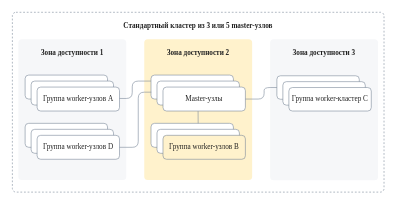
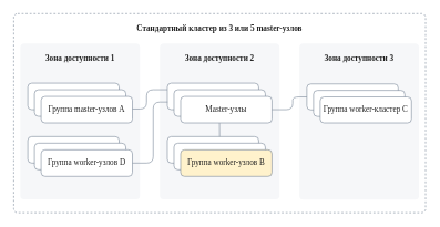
  <mxCell id="0" />
  <mxCell id="1" parent="0" />
  <mxCell id="2" value="" style="group" vertex="1" connectable="0" parent="1"><mxGeometry x="20" y="20" width="620" height="300" as="geometry" /></mxCell>
  <mxCell id="3" value="Стандартный кластер из 3 или 5 master-узлов" style="rounded=1;whiteSpace=wrap;html=1;strokeColor=#7C8A9A;strokeWidth=1;fontColor=#212121;fillColor=none;dashed=1;fontFamily=VK Sans Display;verticalAlign=top;spacing=10;fontStyle=1;arcSize=12;absoluteArcSize=1;container=0;" vertex="1" parent="2"><mxGeometry width="620" height="300" as="geometry" /></mxCell>
  <mxCell id="4" value="" style="group" vertex="1" connectable="0" parent="2"><mxGeometry x="430" y="45" width="180" height="255" as="geometry" /></mxCell>
  <mxCell id="5" value="&lt;font color=&quot;#212121&quot;&gt;Зона доступности&amp;nbsp;3&lt;/font&gt;" style="rounded=1;whiteSpace=wrap;html=1;fontFamily=VK Sans Display;strokeColor=none;arcsize=12;fillColor=#F6F7F9;spacing=10;verticalAlign=top;spacingTop=0;spacingLeft=0;spacingRight=0;fontStyle=1;arcSize=12;absoluteArcSize=1;container=0;" vertex="1" parent="4"><mxGeometry width="180" height="235.385" as="geometry" /></mxCell>
  <mxCell id="6" value="&lt;font color=&quot;#212121&quot;&gt;Node 1&lt;/font&gt;" style="rounded=1;whiteSpace=wrap;html=1;fontFamily=VK Sans Display;strokeColor=#7C8A9A;arcsize=12;fillColor=#FFFFFF;spacing=0;spacingTop=12;spacingBottom=12;arcSize=12;absoluteArcSize=1;strokeWidth=1;container=0;" vertex="1" parent="4"><mxGeometry x="11.25" y="60.9" width="137.5" height="39.23" as="geometry" /></mxCell>
  <mxCell id="7" value="&lt;font color=&quot;#212121&quot;&gt;Node 1&lt;/font&gt;" style="rounded=1;whiteSpace=wrap;html=1;fontFamily=VK Sans Display;strokeColor=#7C8A9A;arcsize=12;fillColor=#FFFFFF;spacing=0;spacingTop=12;spacingBottom=12;arcSize=12;absoluteArcSize=1;strokeWidth=1;container=0;" vertex="1" parent="4"><mxGeometry x="21.25" y="70.71" width="137.5" height="39.23" as="geometry" /></mxCell>
  <mxCell id="8" value="&lt;font color=&quot;#212121&quot;&gt;Группа worker-кластер&amp;nbsp;C&lt;/font&gt;" style="rounded=1;whiteSpace=wrap;html=1;fontFamily=VK Sans Display;strokeColor=#7C8A9A;arcsize=12;fillColor=#FFFFFF;spacing=0;spacingTop=12;spacingBottom=12;arcSize=12;absoluteArcSize=1;strokeWidth=1;container=0;" vertex="1" parent="4"><mxGeometry x="31.25" y="80.52" width="137.5" height="39.23" as="geometry" /></mxCell>
  <mxCell id="9" value="&lt;font color=&quot;#212121&quot;&gt;Зона доступности&amp;nbsp;1&lt;/font&gt;" style="rounded=1;whiteSpace=wrap;html=1;fontFamily=VK Sans Display;strokeColor=none;arcsize=12;fillColor=#F6F7F9;spacing=10;verticalAlign=top;spacingTop=0;spacingLeft=0;spacingRight=0;fontStyle=1;arcSize=12;absoluteArcSize=1;container=0;" vertex="1" parent="2"><mxGeometry x="10" y="45" width="180" height="235" as="geometry" /></mxCell>
  <mxCell id="10" value="&lt;font color=&quot;#212121&quot;&gt;Node 1&lt;/font&gt;" style="rounded=1;whiteSpace=wrap;html=1;fontFamily=VK Sans Display;strokeColor=#7C8A9A;arcsize=12;fillColor=#FFFFFF;spacing=0;spacingTop=12;spacingBottom=12;arcSize=12;absoluteArcSize=1;strokeWidth=1;container=0;" vertex="1" parent="2"><mxGeometry x="21.25" y="104.75" width="137.5" height="40" as="geometry" /></mxCell>
  <mxCell id="11" value="&lt;font color=&quot;#212121&quot;&gt;Node 1&lt;/font&gt;" style="rounded=1;whiteSpace=wrap;html=1;fontFamily=VK Sans Display;strokeColor=#7C8A9A;arcsize=12;fillColor=#FFFFFF;spacing=0;spacingTop=12;spacingBottom=12;arcSize=12;absoluteArcSize=1;strokeWidth=1;container=0;" vertex="1" parent="2"><mxGeometry x="31.25" y="114.75" width="137.5" height="40" as="geometry" /></mxCell>
- <mxCell id="12" value="&lt;font color=&quot;#212121&quot;&gt;Группа worker-узлов&amp;nbsp;A&lt;/font&gt;" style="rounded=1;whiteSpace=wrap;html=1;fontFamily=VK Sans Display;strokeColor=#7C8A9A;arcsize=12;fillColor=#FFFFFF;spacing=0;spacingTop=12;spacingBottom=12;arcSize=12;absoluteArcSize=1;strokeWidth=1;container=0;" vertex="1" parent="2"><mxGeometry x="41.25" y="124.75" width="137.5" height="40" as="geometry" /></mxCell>
+ <mxCell id="12" value="&lt;font color=&quot;#212121&quot;&gt;Группа master-узлов&amp;nbsp;A&lt;/font&gt;" style="rounded=1;whiteSpace=wrap;html=1;fontFamily=VK Sans Display;strokeColor=#7C8A9A;arcsize=12;fillColor=#FFFFFF;spacing=0;spacingTop=12;spacingBottom=12;arcSize=12;absoluteArcSize=1;strokeWidth=1;container=0;" vertex="1" parent="2"><mxGeometry x="41.25" y="124.75" width="137.5" height="40" as="geometry" /></mxCell>
  <mxCell id="13" value="&lt;font color=&quot;#212121&quot;&gt;Node 1&lt;/font&gt;" style="rounded=1;whiteSpace=wrap;html=1;fontFamily=VK Sans Display;strokeColor=#7C8A9A;arcsize=12;fillColor=#FFFFFF;spacing=0;spacingTop=12;spacingBottom=12;arcSize=12;absoluteArcSize=1;strokeWidth=1;container=0;" vertex="1" parent="2"><mxGeometry x="21.25" y="185.25" width="137.5" height="40" as="geometry" /></mxCell>
  <mxCell id="14" value="&lt;font color=&quot;#212121&quot;&gt;Node 1&lt;/font&gt;" style="rounded=1;whiteSpace=wrap;html=1;fontFamily=VK Sans Display;strokeColor=#7C8A9A;arcsize=12;fillColor=#FFFFFF;spacing=0;spacingTop=12;spacingBottom=12;arcSize=12;absoluteArcSize=1;strokeWidth=1;container=0;" vertex="1" parent="2"><mxGeometry x="31.25" y="195.25" width="137.5" height="40" as="geometry" /></mxCell>
  <mxCell id="15" value="&lt;span style=&quot;color: rgb(33, 33, 33);&quot;&gt;Группа worker-узлов&amp;nbsp;D&lt;/span&gt;" style="rounded=1;whiteSpace=wrap;html=1;fontFamily=VK Sans Display;strokeColor=#7C8A9A;arcsize=12;fillColor=#FFFFFF;spacing=0;spacingTop=12;spacingBottom=12;arcSize=12;absoluteArcSize=1;strokeWidth=1;container=0;" vertex="1" parent="2"><mxGeometry x="41.25" y="205.25" width="137.5" height="40" as="geometry" /></mxCell>
- <mxCell id="16" value="&lt;font color=&quot;#212121&quot;&gt;Зона доступности&amp;nbsp;2&lt;/font&gt;" style="rounded=1;whiteSpace=wrap;html=1;fontFamily=VK Sans Display;strokeColor=none;arcsize=12;fillColor=#fff2cc;spacing=10;verticalAlign=top;spacingTop=0;spacingLeft=0;spacingRight=0;fontStyle=1;arcSize=12;absoluteArcSize=1;container=0;" vertex="1" parent="2"><mxGeometry x="220" y="45" width="180" height="235" as="geometry" /></mxCell>
+ <mxCell id="16" value="&lt;font color=&quot;#212121&quot;&gt;Зона доступности&amp;nbsp;2&lt;/font&gt;" style="rounded=1;whiteSpace=wrap;html=1;fontFamily=VK Sans Display;strokeColor=none;arcsize=12;fillColor=#F6F7F9;spacing=10;verticalAlign=top;spacingTop=0;spacingLeft=0;spacingRight=0;fontStyle=1;arcSize=12;absoluteArcSize=1;container=0;" vertex="1" parent="2"><mxGeometry x="220" y="45" width="180" height="235" as="geometry" /></mxCell>
  <mxCell id="17" value="&lt;font color=&quot;#212121&quot;&gt;Node 1&lt;/font&gt;" style="rounded=1;whiteSpace=wrap;html=1;fontFamily=VK Sans Display;strokeColor=#7C8A9A;arcsize=12;fillColor=#FFFFFF;spacing=0;spacingTop=12;spacingBottom=12;arcSize=12;absoluteArcSize=1;strokeWidth=1;container=0;" vertex="1" parent="2"><mxGeometry x="231.25" y="104.75" width="137.5" height="40" as="geometry" /></mxCell>
  <mxCell id="18" value="&lt;font color=&quot;#212121&quot;&gt;Node 1&lt;/font&gt;" style="rounded=1;whiteSpace=wrap;html=1;fontFamily=VK Sans Display;strokeColor=#7C8A9A;arcsize=12;fillColor=#FFFFFF;spacing=0;spacingTop=12;spacingBottom=12;arcSize=12;absoluteArcSize=1;strokeWidth=1;container=0;" vertex="1" parent="2"><mxGeometry x="241.25" y="114.75" width="137.5" height="40" as="geometry" /></mxCell>
  <mxCell id="19" value="&lt;font color=&quot;#212121&quot;&gt;Master-узлы&lt;/font&gt;" style="rounded=1;whiteSpace=wrap;html=1;fontFamily=VK Sans Display;strokeColor=#7C8A9A;arcsize=12;fillColor=#FFFFFF;spacing=0;spacingTop=12;spacingBottom=12;arcSize=12;absoluteArcSize=1;strokeWidth=1;container=0;" vertex="1" parent="2"><mxGeometry x="251.25" y="124.75" width="137.5" height="40" as="geometry" /></mxCell>
  <mxCell id="20" value="&lt;font color=&quot;#212121&quot;&gt;Node 1&lt;/font&gt;" style="rounded=1;whiteSpace=wrap;html=1;fontFamily=VK Sans Display;strokeColor=#7C8A9A;arcsize=12;fillColor=#FFFFFF;spacing=0;spacingTop=12;spacingBottom=12;arcSize=12;absoluteArcSize=1;strokeWidth=1;container=0;" vertex="1" parent="2"><mxGeometry x="231.25" y="185.25" width="137.5" height="40" as="geometry" /></mxCell>
  <mxCell id="21" value="&lt;font color=&quot;#212121&quot;&gt;Node 1&lt;/font&gt;" style="rounded=1;whiteSpace=wrap;html=1;fontFamily=VK Sans Display;strokeColor=#7C8A9A;arcsize=12;fillColor=#FFFFFF;spacing=0;spacingTop=12;spacingBottom=12;arcSize=12;absoluteArcSize=1;strokeWidth=1;container=0;" vertex="1" parent="2"><mxGeometry x="241.25" y="195.25" width="137.5" height="40" as="geometry" /></mxCell>
  <mxCell id="22" value="&lt;span style=&quot;color: rgb(33, 33, 33);&quot;&gt;Группа worker-узлов&amp;nbsp;B&lt;/span&gt;" style="rounded=1;whiteSpace=wrap;html=1;fontFamily=VK Sans Display;strokeColor=#7C8A9A;arcsize=12;fillColor=#fff2cc;spacing=0;spacingTop=12;spacingBottom=12;arcSize=12;absoluteArcSize=1;strokeWidth=1;container=0;" vertex="1" parent="2"><mxGeometry x="251.25" y="205.25" width="137.5" height="40" as="geometry" /></mxCell>
  <mxCell id="23" style="edgeStyle=orthogonalEdgeStyle;shape=connector;rounded=1;orthogonalLoop=1;jettySize=auto;html=1;labelBackgroundColor=default;strokeColor=#7C8A9A;strokeWidth=1;fontFamily=VK Sans Display;fontSize=16;fontColor=#212121;startArrow=none;startFill=0;endArrow=none;endFill=0;exitX=1;exitY=0.5;exitDx=0;exitDy=0;entryX=0;entryY=0.5;entryDx=0;entryDy=0;" edge="1" parent="2" source="19" target="6"><mxGeometry relative="1" as="geometry"><mxPoint x="400" y="170" as="sourcePoint" /><mxPoint x="441" y="130" as="targetPoint" /><Array as="points"><mxPoint x="420" y="145" /><mxPoint x="420" y="126" /></Array></mxGeometry></mxCell>
  <mxCell id="24" style="edgeStyle=orthogonalEdgeStyle;shape=connector;rounded=1;orthogonalLoop=1;jettySize=auto;html=1;labelBackgroundColor=default;strokeColor=#7C8A9A;strokeWidth=1;fontFamily=VK Sans Display;fontSize=16;fontColor=#212121;startArrow=none;startFill=0;endArrow=none;endFill=0;exitX=1;exitY=0.5;exitDx=0;exitDy=0;entryX=0;entryY=0.25;entryDx=0;entryDy=0;" edge="1" parent="2" target="17"><mxGeometry relative="1" as="geometry"><mxPoint x="178.75" y="143.75" as="sourcePoint" /><mxPoint x="230.75" y="124.75" as="targetPoint" /><Array as="points"><mxPoint x="200" y="144" /><mxPoint x="200" y="115" /><mxPoint x="231" y="115" /></Array></mxGeometry></mxCell>
  <mxCell id="25" style="edgeStyle=orthogonalEdgeStyle;shape=connector;rounded=1;orthogonalLoop=1;jettySize=auto;html=1;labelBackgroundColor=default;strokeColor=#7C8A9A;strokeWidth=1;fontFamily=VK Sans Display;fontSize=16;fontColor=#212121;startArrow=none;startFill=0;endArrow=none;endFill=0;exitX=0.426;exitY=1.003;exitDx=0;exitDy=0;entryX=0.575;entryY=0.005;entryDx=0;entryDy=0;entryPerimeter=0;exitPerimeter=0;" edge="1" parent="2" source="19"><mxGeometry relative="1" as="geometry"><mxPoint x="309.94" y="170.25" as="sourcePoint" /><mxPoint x="309.94" y="185.25" as="targetPoint" /><Array as="points" /></mxGeometry></mxCell>
  <mxCell id="26" style="edgeStyle=orthogonalEdgeStyle;shape=connector;rounded=1;orthogonalLoop=1;jettySize=auto;html=1;labelBackgroundColor=default;strokeColor=#7C8A9A;strokeWidth=1;fontFamily=VK Sans Display;fontSize=16;fontColor=#212121;startArrow=none;startFill=0;endArrow=none;endFill=0;entryX=0;entryY=0.75;entryDx=0;entryDy=0;movable=1;resizable=1;rotatable=1;deletable=1;editable=1;locked=0;connectable=1;exitX=1;exitY=0.5;exitDx=0;exitDy=0;" edge="1" parent="2" source="15"><mxGeometry relative="1" as="geometry"><mxPoint x="180" y="225" as="sourcePoint" /><mxPoint x="231.75" y="133.25" as="targetPoint" /><Array as="points"><mxPoint x="210" y="225" /><mxPoint x="210" y="133" /></Array></mxGeometry></mxCell>
